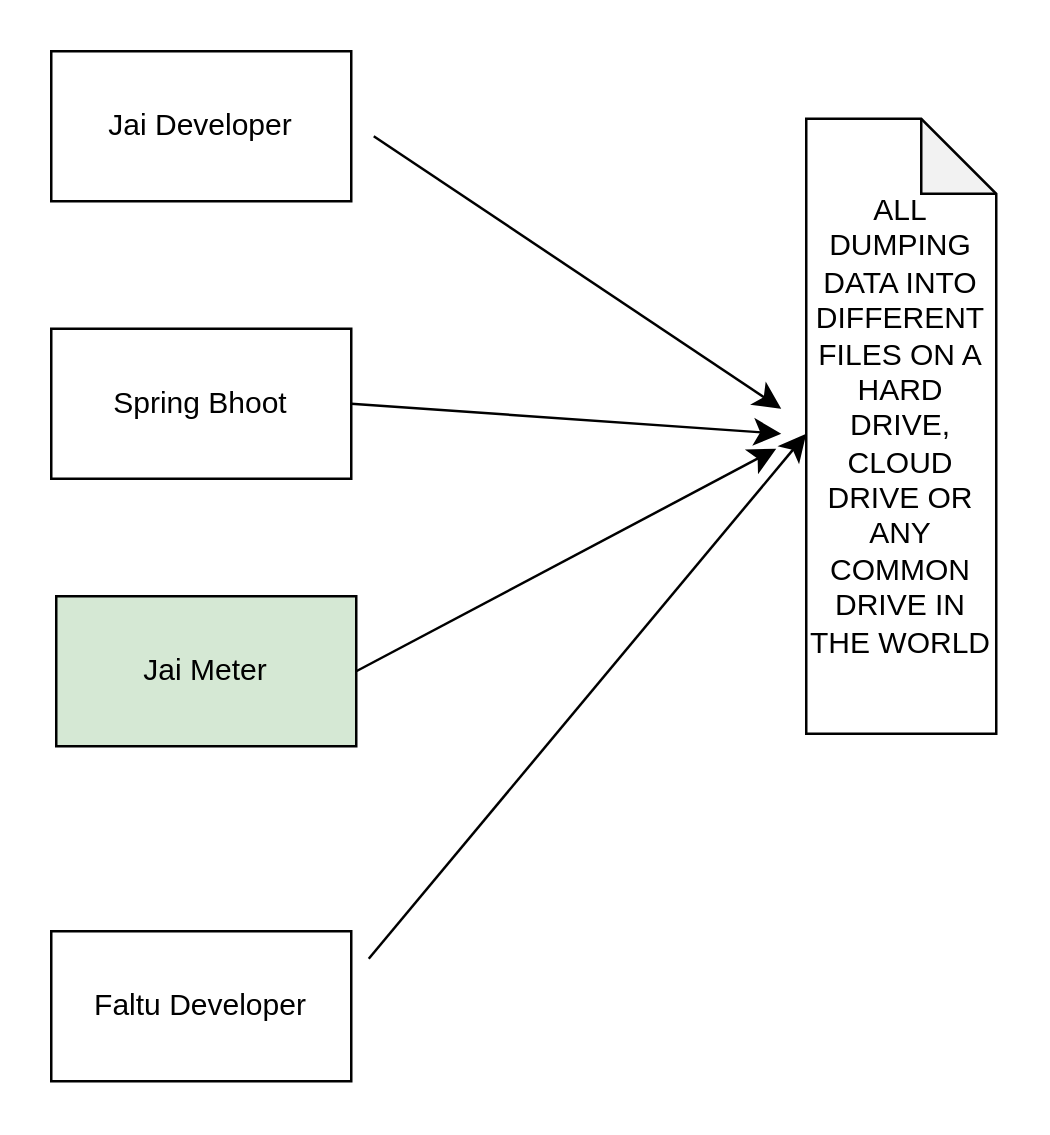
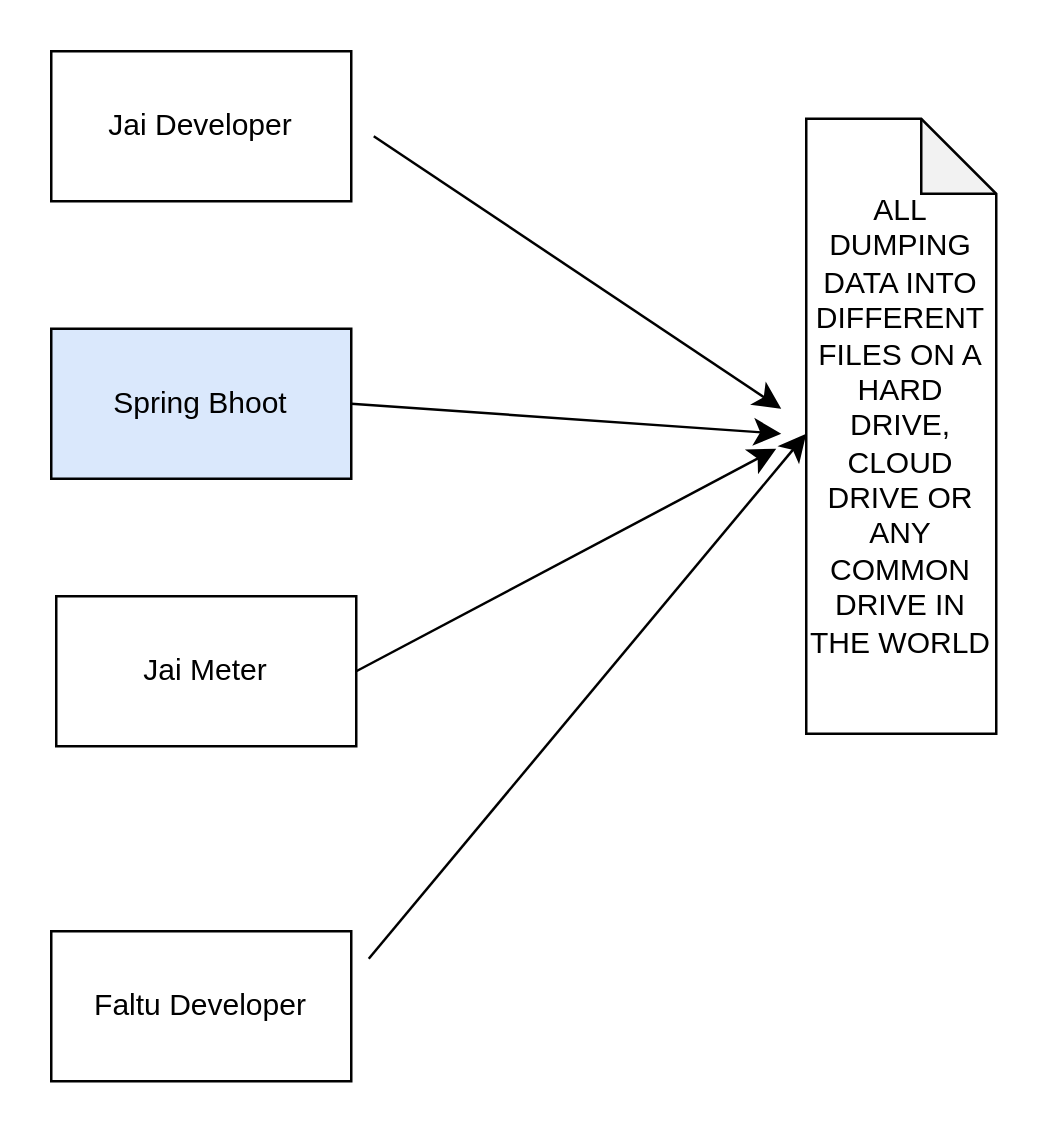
  <mxCell id="0" />
  <mxCell id="1" parent="0" />
- <mxCell id="2" value="Spring Bhoot" style="rounded=0;whiteSpace=wrap;html=1;" vertex="1" parent="1"><mxGeometry x="20" y="131" width="120" height="60" as="geometry" /></mxCell>
- <mxCell id="3" value="Jai Meter" style="rounded=0;whiteSpace=wrap;html=1;fillColor=#d5e8d4;" vertex="1" parent="1"><mxGeometry x="22" y="238" width="120" height="60" as="geometry" /></mxCell>
+ <mxCell id="2" value="Spring Bhoot" style="rounded=0;whiteSpace=wrap;html=1;fillColor=#dae8fc;" vertex="1" parent="1"><mxGeometry x="20" y="131" width="120" height="60" as="geometry" /></mxCell>
+ <mxCell id="3" value="Jai Meter" style="rounded=0;whiteSpace=wrap;html=1;" vertex="1" parent="1"><mxGeometry x="22" y="238" width="120" height="60" as="geometry" /></mxCell>
  <mxCell id="4" value="Jai Developer" style="rounded=0;whiteSpace=wrap;html=1;" vertex="1" parent="1"><mxGeometry x="20" y="20" width="120" height="60" as="geometry" /></mxCell>
  <mxCell id="5" value="Faltu Developer" style="rounded=0;whiteSpace=wrap;html=1;" vertex="1" parent="1"><mxGeometry x="20" y="372" width="120" height="60" as="geometry" /></mxCell>
  <mxCell id="6" value="ALL DUMPING DATA INTO DIFFERENT FILES ON A HARD DRIVE, CLOUD DRIVE OR ANY COMMON DRIVE IN THE WORLD" style="shape=note;whiteSpace=wrap;html=1;backgroundOutline=1;darkOpacity=0.05;" vertex="1" parent="1"><mxGeometry x="322" y="47" width="76" height="246" as="geometry" /></mxCell>
  <mxCell id="7" value="" style="endArrow=classic;html=1;rounded=0;fontSize=12;startSize=8;endSize=8;curved=1;" edge="1" parent="1"><mxGeometry width="50" height="50" relative="1" as="geometry"><mxPoint x="149" y="54" as="sourcePoint" /><mxPoint x="312" y="163" as="targetPoint" /></mxGeometry></mxCell>
  <mxCell id="8" value="" style="endArrow=classic;html=1;rounded=0;fontSize=12;startSize=8;endSize=8;curved=1;" edge="1" parent="1"><mxGeometry width="50" height="50" relative="1" as="geometry"><mxPoint x="147" y="383" as="sourcePoint" /><mxPoint x="322" y="173" as="targetPoint" /></mxGeometry></mxCell>
  <mxCell id="9" value="" style="endArrow=classic;html=1;rounded=0;fontSize=12;startSize=8;endSize=8;curved=1;exitX=1;exitY=0.5;exitDx=0;exitDy=0;" edge="1" parent="1" source="3"><mxGeometry width="50" height="50" relative="1" as="geometry"><mxPoint x="157" y="393" as="sourcePoint" /><mxPoint x="310" y="179" as="targetPoint" /></mxGeometry></mxCell>
  <mxCell id="10" value="" style="endArrow=classic;html=1;rounded=0;fontSize=12;startSize=8;endSize=8;curved=1;exitX=1;exitY=0.5;exitDx=0;exitDy=0;" edge="1" parent="1" source="2"><mxGeometry width="50" height="50" relative="1" as="geometry"><mxPoint x="152" y="278" as="sourcePoint" /><mxPoint x="312" y="173" as="targetPoint" /></mxGeometry></mxCell>
